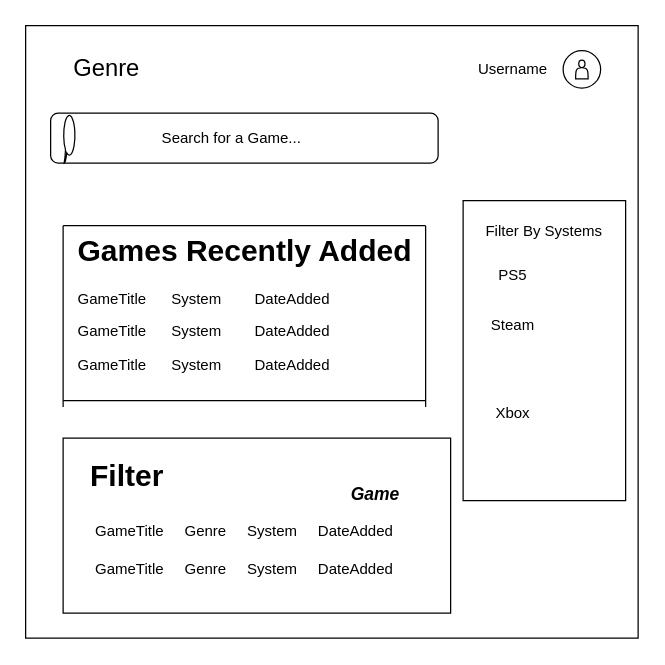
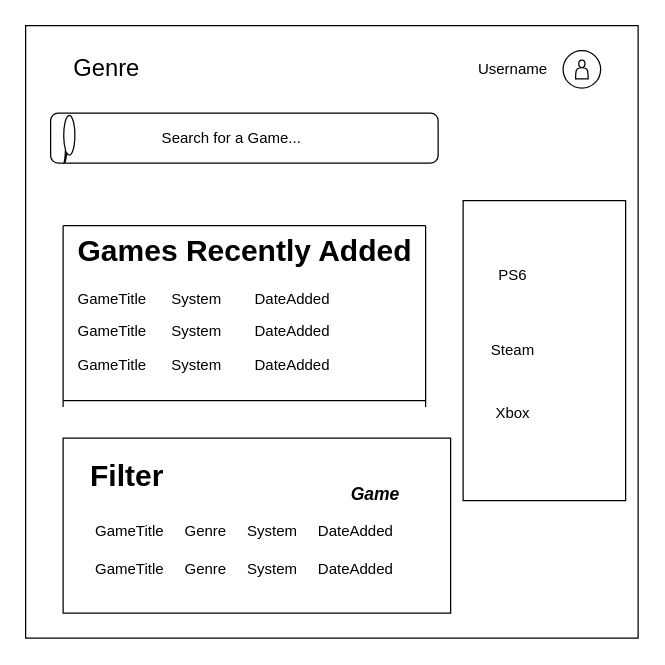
  <mxCell id="0" />
  <mxCell id="1" parent="0" />
  <mxCell id="2" value="" style="whiteSpace=wrap;html=1;aspect=fixed;" vertex="1" parent="1"><mxGeometry x="20" y="20" width="490" height="490" as="geometry" /></mxCell>
  <mxCell id="3" value="&lt;font style=&quot;font-size: 19px;&quot;&gt;Genre&lt;/font&gt;" style="text;html=1;align=center;verticalAlign=middle;whiteSpace=wrap;rounded=0;" vertex="1" parent="1"><mxGeometry x="40" y="40" width="90" height="30" as="geometry" /></mxCell>
  <mxCell id="4" value="" style="ellipse;whiteSpace=wrap;html=1;aspect=fixed;" vertex="1" parent="1"><mxGeometry x="450" y="40" width="30" height="30" as="geometry" /></mxCell>
  <mxCell id="5" value="Username" style="text;html=1;align=center;verticalAlign=middle;whiteSpace=wrap;rounded=0;" vertex="1" parent="1"><mxGeometry x="380" y="40" width="60" height="30" as="geometry" /></mxCell>
  <mxCell id="6" value="" style="rounded=1;whiteSpace=wrap;html=1;" vertex="1" parent="1"><mxGeometry x="40" y="90" width="310" height="40" as="geometry" /></mxCell>
  <mxCell id="7" value="" style="whiteSpace=wrap;html=1;shape=mxgraph.basic.oval_callout" vertex="1" parent="1"><mxGeometry x="50" y="90" width="10" height="40" as="geometry" /></mxCell>
  <mxCell id="8" value="Search for a Game..." style="text;html=1;align=center;verticalAlign=middle;whiteSpace=wrap;rounded=0;" vertex="1" parent="1"><mxGeometry x="110" y="95" width="150" height="30" as="geometry" /></mxCell>
  <mxCell id="9" value="&lt;h1 style=&quot;margin-top: 0px;&quot;&gt;Games Recently Added&lt;br&gt;&lt;/h1&gt;&lt;p&gt;GameTitle&amp;nbsp;&amp;nbsp;&amp;nbsp;&amp;nbsp;&amp;nbsp; System&amp;nbsp;&amp;nbsp;&amp;nbsp;&amp;nbsp;&amp;nbsp;&amp;nbsp;&amp;nbsp; DateAdded&lt;/p&gt;&lt;p&gt;GameTitle&amp;nbsp;&amp;nbsp;&amp;nbsp;&amp;nbsp;&amp;nbsp; System&amp;nbsp;&amp;nbsp;&amp;nbsp;&amp;nbsp;&amp;nbsp;&amp;nbsp;&amp;nbsp; DateAdded&lt;/p&gt;&lt;p&gt;GameTitle&amp;nbsp;&amp;nbsp;&amp;nbsp;&amp;nbsp;&amp;nbsp; System&amp;nbsp;&amp;nbsp;&amp;nbsp;&amp;nbsp;&amp;nbsp;&amp;nbsp;&amp;nbsp; DateAdded&lt;/p&gt;&lt;p&gt;&lt;br&gt;&lt;/p&gt;" style="text;html=1;whiteSpace=wrap;overflow=hidden;rounded=0;" vertex="1" parent="1"><mxGeometry x="60" y="180" width="280" height="120" as="geometry" /></mxCell>
  <mxCell id="10" value="" style="rounded=0;whiteSpace=wrap;html=1;" vertex="1" parent="1"><mxGeometry x="370" y="160" width="130" height="240" as="geometry" /></mxCell>
- <mxCell id="11" value="Filter By Systems" style="text;html=1;align=center;verticalAlign=middle;whiteSpace=wrap;rounded=0;" vertex="1" parent="1"><mxGeometry x="380" y="170" width="110" height="30" as="geometry" /></mxCell>
- <mxCell id="12" value="PS5" style="text;html=1;align=center;verticalAlign=middle;whiteSpace=wrap;rounded=0;" vertex="1" parent="1"><mxGeometry x="380" y="205" width="60" height="30" as="geometry" /></mxCell>
+ <mxCell id="12" value="PS6" style="text;html=1;align=center;verticalAlign=middle;whiteSpace=wrap;rounded=0;" vertex="1" parent="1"><mxGeometry x="380" y="205" width="60" height="30" as="geometry" /></mxCell>
  <mxCell id="13" value="Xbox" style="text;html=1;align=center;verticalAlign=middle;whiteSpace=wrap;rounded=0;" vertex="1" parent="1"><mxGeometry x="380" y="315" width="60" height="30" as="geometry" /></mxCell>
- <mxCell id="14" value="Steam" style="text;html=1;align=center;verticalAlign=middle;whiteSpace=wrap;rounded=0;" vertex="1" parent="1"><mxGeometry x="380" y="245" width="60" height="30" as="geometry" /></mxCell>
+ <mxCell id="14" value="Steam" style="text;html=1;align=center;verticalAlign=middle;whiteSpace=wrap;rounded=0;" vertex="1" parent="1"><mxGeometry x="380" y="265" width="60" height="30" as="geometry" /></mxCell>
  <mxCell id="15" value="" style="endArrow=none;html=1;rounded=0;" edge="1" parent="1"><mxGeometry width="50" height="50" relative="1" as="geometry"><mxPoint x="50" y="325" as="sourcePoint" /><mxPoint x="50" y="180" as="targetPoint" /></mxGeometry></mxCell>
  <mxCell id="16" value="" style="endArrow=none;html=1;rounded=0;exitX=1;exitY=0;exitDx=0;exitDy=0;" edge="1" parent="1" source="9"><mxGeometry width="50" height="50" relative="1" as="geometry"><mxPoint x="210" y="180" as="sourcePoint" /><mxPoint x="50" y="180" as="targetPoint" /></mxGeometry></mxCell>
  <mxCell id="17" value="" style="endArrow=none;html=1;rounded=0;exitX=1;exitY=0;exitDx=0;exitDy=0;" edge="1" parent="1"><mxGeometry width="50" height="50" relative="1" as="geometry"><mxPoint x="340" y="320" as="sourcePoint" /><mxPoint x="50" y="320" as="targetPoint" /></mxGeometry></mxCell>
  <mxCell id="18" value="" style="endArrow=none;html=1;rounded=0;" edge="1" parent="1"><mxGeometry width="50" height="50" relative="1" as="geometry"><mxPoint x="340" y="325" as="sourcePoint" /><mxPoint x="340" y="180" as="targetPoint" /></mxGeometry></mxCell>
  <mxCell id="19" value="" style="rounded=0;whiteSpace=wrap;html=1;" vertex="1" parent="1"><mxGeometry x="50" y="350" width="310" height="140" as="geometry" /></mxCell>
  <mxCell id="20" value="&lt;h1 style=&quot;margin-top: 0px;&quot;&gt;Filter&lt;/h1&gt;&lt;p&gt;&lt;br&gt;&lt;/p&gt;" style="text;html=1;whiteSpace=wrap;overflow=hidden;rounded=0;" vertex="1" parent="1"><mxGeometry x="70" y="360" width="180" height="120" as="geometry" /></mxCell>
  <mxCell id="21" value="GameTitle&amp;nbsp;&amp;nbsp;&amp;nbsp;&amp;nbsp; Genre&amp;nbsp;&amp;nbsp;&amp;nbsp;&amp;nbsp; System&amp;nbsp;&amp;nbsp;&amp;nbsp;&amp;nbsp; DateAdded" style="text;strokeColor=none;fillColor=none;align=left;verticalAlign=middle;spacingLeft=4;spacingRight=4;overflow=hidden;points=[[0,0.5],[1,0.5]];portConstraint=eastwest;rotatable=0;whiteSpace=wrap;html=1;" vertex="1" parent="1"><mxGeometry x="70" y="410" width="280" height="30" as="geometry" /></mxCell>
  <mxCell id="22" value="GameTitle&amp;nbsp;&amp;nbsp;&amp;nbsp;&amp;nbsp; Genre&amp;nbsp;&amp;nbsp;&amp;nbsp;&amp;nbsp; System&amp;nbsp;&amp;nbsp;&amp;nbsp;&amp;nbsp; DateAdded" style="text;strokeColor=none;fillColor=none;align=left;verticalAlign=middle;spacingLeft=4;spacingRight=4;overflow=hidden;points=[[0,0.5],[1,0.5]];portConstraint=eastwest;rotatable=0;whiteSpace=wrap;html=1;" vertex="1" parent="1"><mxGeometry x="70" y="440" width="280" height="30" as="geometry" /></mxCell>
  <mxCell id="23" value="&lt;i&gt;&lt;b&gt;&lt;font style=&quot;font-size: 14px;&quot;&gt;Game&lt;/font&gt;&lt;/b&gt;&lt;/i&gt;" style="text;html=1;align=center;verticalAlign=middle;whiteSpace=wrap;rounded=0;" vertex="1" parent="1"><mxGeometry x="270" y="380" width="60" height="30" as="geometry" /></mxCell>
  <mxCell id="24" value="" style="shape=actor;whiteSpace=wrap;html=1;" vertex="1" parent="1"><mxGeometry x="460" y="47.5" width="10" height="15" as="geometry" /></mxCell>
